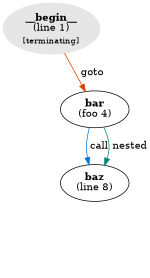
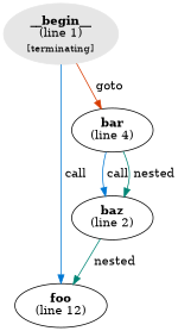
  digraph {
    edge [color="#0078d4"]
    n1 [color="#e6e6e6" label=<<b>__begin__</b><br/>(line 1)<br/><sub>[terminating]</sub>> style=filled]
-   n3 [label=<<b>bar</b><br/>(foo 4)>]
-   n4 [label=<<b>baz</b><br/>(line 8)>]
+   n2 [label=<<b>foo</b><br/>(line 12)>]
+   n3 [label=<<b>bar</b><br/>(line 4)>]
+   n4 [label=<<b>baz</b><br/>(line 2)>]
+   n1 -> n2 [label=" call"]
    n1 -> n3 [color="#d83b01" label=" goto"]
    n3 -> n4 [label=" call"]
    n3 -> n4 [color="#008575" label=" nested"]
+   n4 -> n2 [color="#008575" label=" nested"]
  }
